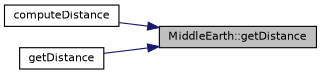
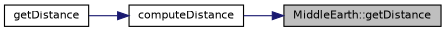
  digraph {
    rankdir=RL
    node [color=black fillcolor=white fontname=Helvetica fontsize=10 shape=record style=filled]
    edge [color=midnightblue dir=back fontname=Helvetica fontsize=10 labelfontname=Helvetica labelfontsize=10 style=solid]
    n1 [fillcolor=grey75 fontcolor=black height=0.2 label="MiddleEarth::getDistance" width=0.4]
    n2 [height=0.2 label=computeDistance width=0.4]
    n3 [height=0.2 label=getDistance width=0.4]
    n1 -> n2
-   n1 -> n3
+   n2 -> n3
  }
